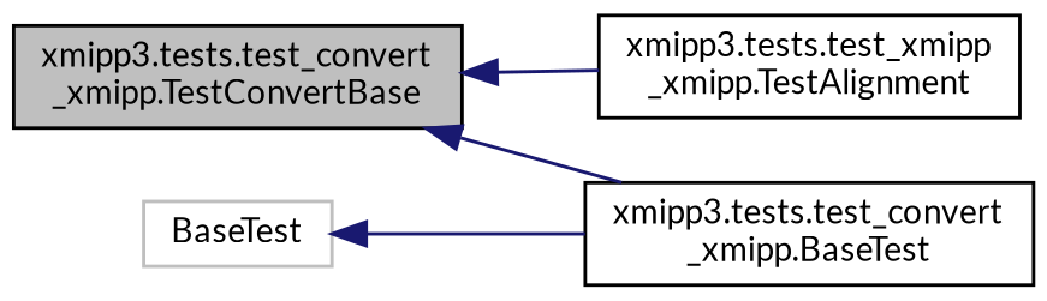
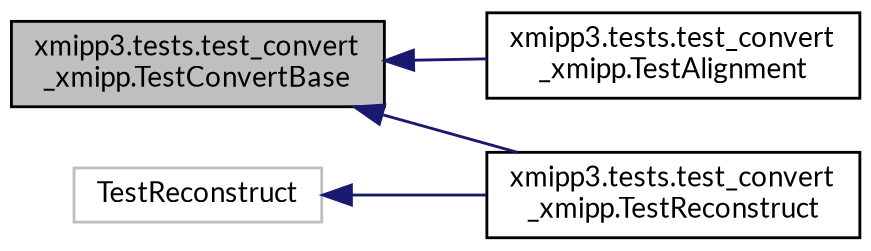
  digraph {
    fontname=Lato
    rankdir=LR
    node [color=black fillcolor=white fontname=Lato fontsize=10 shape=record style=filled]
    edge [color=midnightblue dir=back fontname=Lato fontsize=10 labelfontname=Helvetica labelfontsize=10 style=solid]
    n1 [fillcolor=grey75 fontcolor=black height=0.2 label="xmipp3.tests.test_convert\l_xmipp.TestConvertBase" width=0.4]
-   n2 [height=0.2 label="xmipp3.tests.test_xmipp\l_xmipp.TestAlignment" width=0.4]
-   n3 [height=0.2 label="xmipp3.tests.test_convert\l_xmipp.BaseTest" width=0.4]
-   n4 [color=grey75 height=0.2 label=BaseTest width=0.4]
+   n2 [height=0.2 label="xmipp3.tests.test_convert\l_xmipp.TestAlignment" width=0.4]
+   n3 [height=0.2 label="xmipp3.tests.test_convert\l_xmipp.TestReconstruct" width=0.4]
+   n4 [color=grey75 height=0.2 label=TestReconstruct width=0.4]
    n1 -> n2
    n1 -> n3
    n4 -> n3
  }
